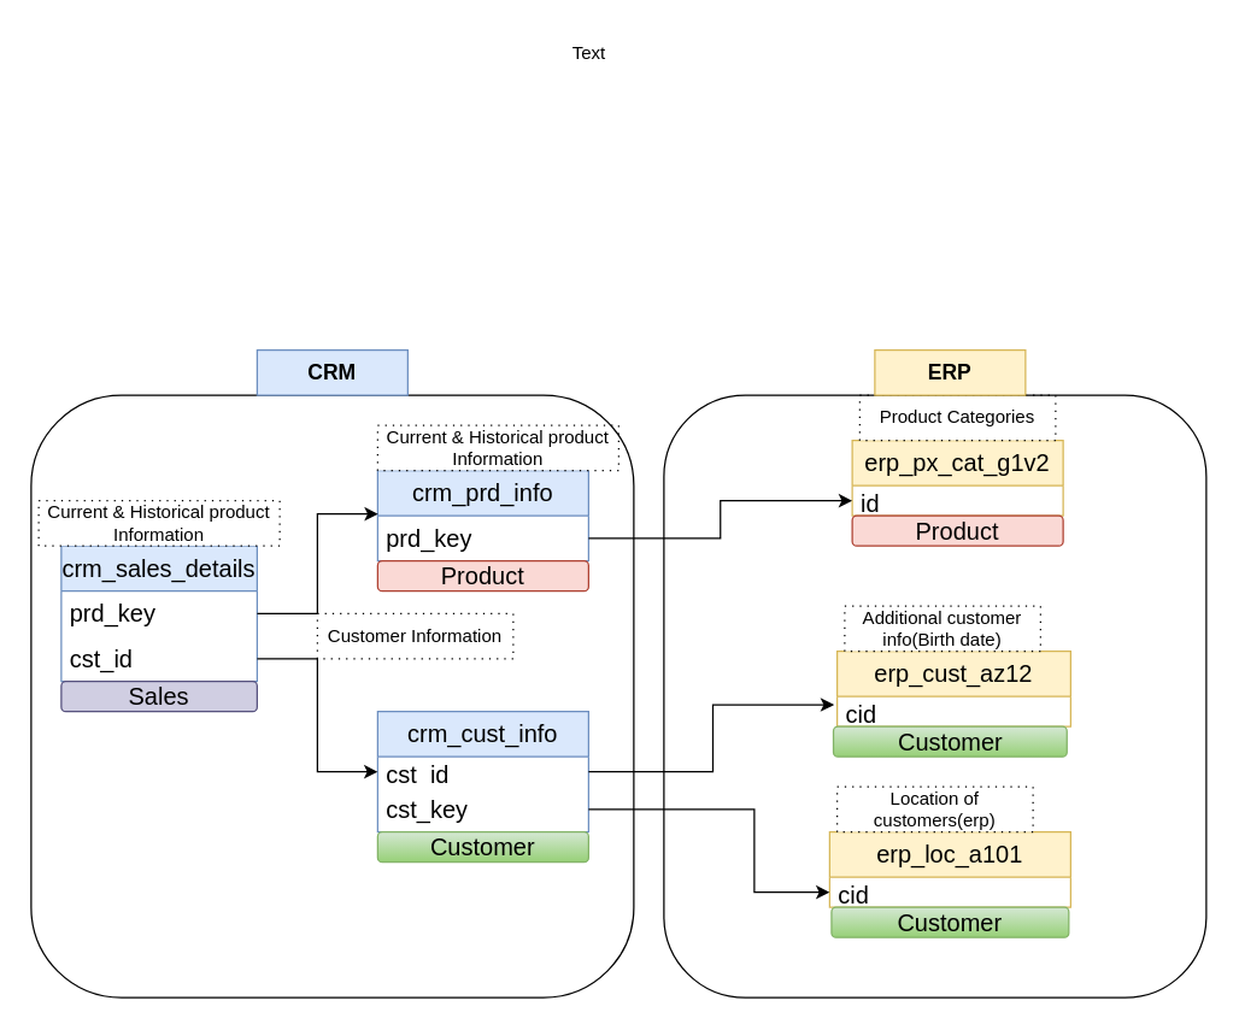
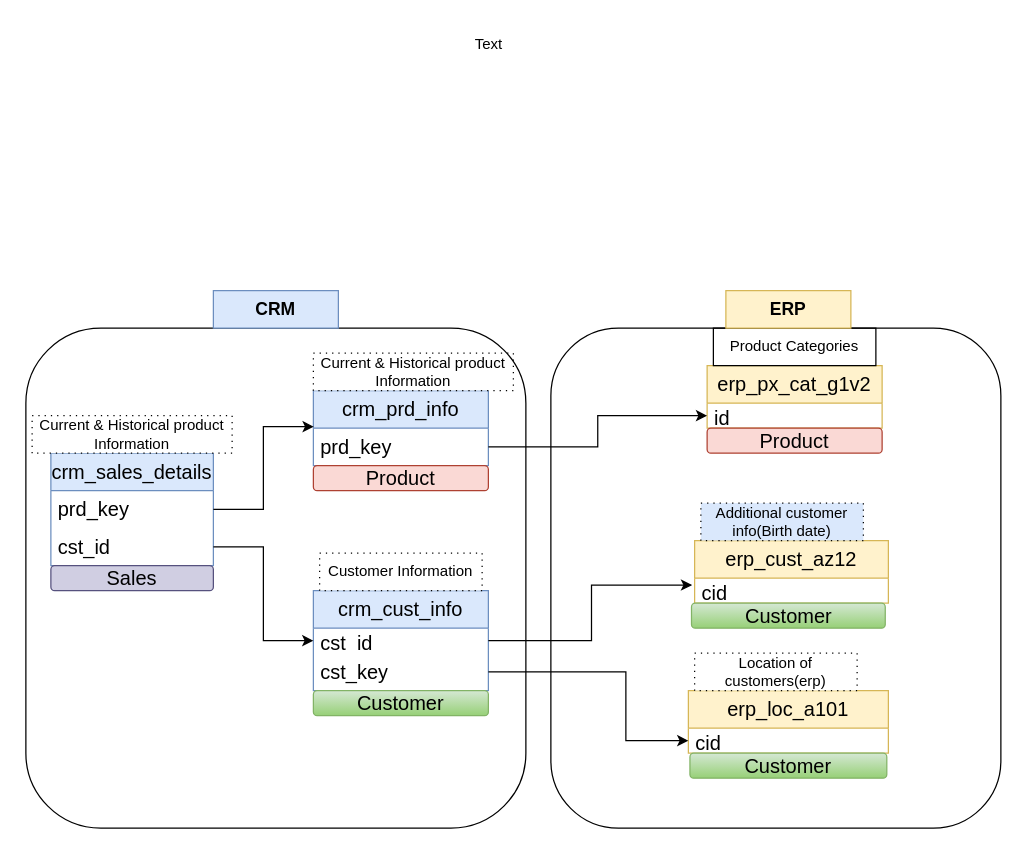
  <mxCell id="0" />
  <mxCell id="1" parent="0" />
  <mxCell id="2" value="crm_cust_info" style="swimlane;fontStyle=0;childLayout=stackLayout;horizontal=1;startSize=30;horizontalStack=0;resizeParent=1;resizeParentMax=0;resizeLast=0;collapsible=1;marginBottom=0;whiteSpace=wrap;html=1;fillColor=#dae8fc;strokeColor=#6c8ebf;fontSize=16;" vertex="1" parent="1"><mxGeometry x="250" y="472" width="140" height="80" as="geometry" /></mxCell>
  <mxCell id="3" value="cst_id" style="text;strokeColor=none;fillColor=none;align=left;verticalAlign=middle;spacingLeft=4;spacingRight=4;overflow=hidden;points=[[0,0.5],[1,0.5]];portConstraint=eastwest;rotatable=0;whiteSpace=wrap;html=1;fontSize=16;" vertex="1" parent="2"><mxGeometry y="30" width="140" height="20" as="geometry" /></mxCell>
  <mxCell id="4" value="cst_key" style="text;strokeColor=none;fillColor=none;align=left;verticalAlign=middle;spacingLeft=4;spacingRight=4;overflow=hidden;points=[[0,0.5],[1,0.5]];portConstraint=eastwest;rotatable=0;whiteSpace=wrap;html=1;fontSize=16;" vertex="1" parent="2"><mxGeometry y="50" width="140" height="30" as="geometry" /></mxCell>
- <mxCell id="5" value="Customer Information" style="rounded=0;whiteSpace=wrap;html=1;dashed=1;dashPattern=1 4;" vertex="1" parent="1"><mxGeometry x="210" y="407" width="130" height="30" as="geometry" /></mxCell>
+ <mxCell id="5" value="Customer Information" style="rounded=0;whiteSpace=wrap;html=1;dashed=1;dashPattern=1 4;" vertex="1" parent="1"><mxGeometry x="255" y="442" width="130" height="30" as="geometry" /></mxCell>
  <mxCell id="6" value="crm_prd_info" style="swimlane;fontStyle=0;childLayout=stackLayout;horizontal=1;startSize=30;horizontalStack=0;resizeParent=1;resizeParentMax=0;resizeLast=0;collapsible=1;marginBottom=0;whiteSpace=wrap;html=1;fillColor=#dae8fc;strokeColor=#6c8ebf;fontSize=16;" vertex="1" parent="1"><mxGeometry x="250" y="312" width="140" height="60" as="geometry" /></mxCell>
  <mxCell id="7" value="prd_key" style="text;strokeColor=none;fillColor=none;align=left;verticalAlign=middle;spacingLeft=4;spacingRight=4;overflow=hidden;points=[[0,0.5],[1,0.5]];portConstraint=eastwest;rotatable=0;whiteSpace=wrap;html=1;fontSize=16;" vertex="1" parent="6"><mxGeometry y="30" width="140" height="30" as="geometry" /></mxCell>
  <mxCell id="8" value="Current &amp;amp; Historical product Information" style="rounded=0;whiteSpace=wrap;html=1;dashed=1;dashPattern=1 4;" vertex="1" parent="1"><mxGeometry x="250" y="282" width="160" height="30" as="geometry" /></mxCell>
  <mxCell id="9" value="crm_sales_details" style="swimlane;fontStyle=0;childLayout=stackLayout;horizontal=1;startSize=30;horizontalStack=0;resizeParent=1;resizeParentMax=0;resizeLast=0;collapsible=1;marginBottom=0;whiteSpace=wrap;html=1;fillColor=#dae8fc;strokeColor=#6c8ebf;fontSize=16;" vertex="1" parent="1"><mxGeometry x="40" y="362" width="130" height="90" as="geometry" /></mxCell>
  <mxCell id="10" value="prd_key" style="text;strokeColor=none;fillColor=none;align=left;verticalAlign=middle;spacingLeft=4;spacingRight=4;overflow=hidden;points=[[0,0.5],[1,0.5]];portConstraint=eastwest;rotatable=0;whiteSpace=wrap;html=1;fontSize=16;" vertex="1" parent="9"><mxGeometry y="30" width="130" height="30" as="geometry" /></mxCell>
  <mxCell id="11" value="cst_id" style="text;strokeColor=none;fillColor=none;align=left;verticalAlign=middle;spacingLeft=4;spacingRight=4;overflow=hidden;points=[[0,0.5],[1,0.5]];portConstraint=eastwest;rotatable=0;whiteSpace=wrap;html=1;fontSize=16;" vertex="1" parent="9"><mxGeometry y="60" width="130" height="30" as="geometry" /></mxCell>
  <mxCell id="12" value="Current &amp;amp; Historical product Information" style="rounded=0;whiteSpace=wrap;html=1;dashed=1;dashPattern=1 4;" vertex="1" parent="1"><mxGeometry x="25" y="332" width="160" height="30" as="geometry" /></mxCell>
  <mxCell id="13" value="erp_cust_az12" style="swimlane;fontStyle=0;childLayout=stackLayout;horizontal=1;startSize=30;horizontalStack=0;resizeParent=1;resizeParentMax=0;resizeLast=0;collapsible=1;marginBottom=0;whiteSpace=wrap;html=1;fillColor=#fff2cc;strokeColor=#d6b656;fontSize=16;" vertex="1" parent="1"><mxGeometry x="555" y="432" width="155" height="50" as="geometry" /></mxCell>
  <mxCell id="14" value="cid" style="text;strokeColor=none;fillColor=none;align=left;verticalAlign=middle;spacingLeft=4;spacingRight=4;overflow=hidden;points=[[0,0.5],[1,0.5]];portConstraint=eastwest;rotatable=0;whiteSpace=wrap;html=1;fontSize=16;" vertex="1" parent="13"><mxGeometry y="30" width="155" height="20" as="geometry" /></mxCell>
- <mxCell id="15" value="Additional customer info(Birth date)" style="rounded=0;whiteSpace=wrap;html=1;dashed=1;dashPattern=1 4;" vertex="1" parent="1"><mxGeometry x="560" y="402" width="130" height="30" as="geometry" /></mxCell>
+ <mxCell id="15" value="Additional customer info(Birth date)" style="rounded=0;whiteSpace=wrap;html=1;dashed=1;dashPattern=1 4;fillColor=#dae8fc;" vertex="1" parent="1"><mxGeometry x="560" y="402" width="130" height="30" as="geometry" /></mxCell>
  <mxCell id="16" value="Text" style="text;html=1;align=center;verticalAlign=middle;resizable=0;points=[];autosize=1;strokeColor=none;fillColor=none;" vertex="1" parent="1"><mxGeometry x="365" y="20" width="50" height="30" as="geometry" /></mxCell>
  <mxCell id="17" value="erp_loc_a101" style="swimlane;fontStyle=0;childLayout=stackLayout;horizontal=1;startSize=30;horizontalStack=0;resizeParent=1;resizeParentMax=0;resizeLast=0;collapsible=1;marginBottom=0;whiteSpace=wrap;html=1;fillColor=#fff2cc;strokeColor=#d6b656;fontSize=16;" vertex="1" parent="1"><mxGeometry x="550" y="552" width="160" height="50" as="geometry" /></mxCell>
  <mxCell id="18" value="cid" style="text;strokeColor=none;fillColor=none;align=left;verticalAlign=middle;spacingLeft=4;spacingRight=4;overflow=hidden;points=[[0,0.5],[1,0.5]];portConstraint=eastwest;rotatable=0;whiteSpace=wrap;html=1;fontSize=16;" vertex="1" parent="17"><mxGeometry y="30" width="160" height="20" as="geometry" /></mxCell>
  <mxCell id="19" value="Location of customers(erp)" style="rounded=0;whiteSpace=wrap;html=1;dashed=1;dashPattern=1 4;" vertex="1" parent="1"><mxGeometry x="555" y="522" width="130" height="30" as="geometry" /></mxCell>
  <mxCell id="20" value="erp_px_cat_g1v2" style="swimlane;fontStyle=0;childLayout=stackLayout;horizontal=1;startSize=30;horizontalStack=0;resizeParent=1;resizeParentMax=0;resizeLast=0;collapsible=1;marginBottom=0;whiteSpace=wrap;html=1;fillColor=#fff2cc;strokeColor=#d6b656;fontSize=16;" vertex="1" parent="1"><mxGeometry x="565" y="292" width="140" height="50" as="geometry" /></mxCell>
  <mxCell id="21" value="id" style="text;strokeColor=none;fillColor=none;align=left;verticalAlign=middle;spacingLeft=4;spacingRight=4;overflow=hidden;points=[[0,0.5],[1,0.5]];portConstraint=eastwest;rotatable=0;whiteSpace=wrap;html=1;fontSize=16;" vertex="1" parent="20"><mxGeometry y="30" width="140" height="20" as="geometry" /></mxCell>
  <mxCell id="22" style="edgeStyle=orthogonalEdgeStyle;rounded=0;orthogonalLoop=1;jettySize=auto;html=1;entryX=0;entryY=0.5;entryDx=0;entryDy=0;" edge="1" parent="1" source="7" target="21"><mxGeometry relative="1" as="geometry"><mxPoint x="500" y="302" as="targetPoint" /></mxGeometry></mxCell>
  <mxCell id="23" style="edgeStyle=orthogonalEdgeStyle;rounded=0;orthogonalLoop=1;jettySize=auto;html=1;exitX=1;exitY=0.5;exitDx=0;exitDy=0;entryX=-0.013;entryY=0.278;entryDx=0;entryDy=0;entryPerimeter=0;" edge="1" parent="1" source="3" target="14"><mxGeometry relative="1" as="geometry"><mxPoint x="510" y="462" as="targetPoint" /></mxGeometry></mxCell>
  <mxCell id="24" style="edgeStyle=orthogonalEdgeStyle;rounded=0;orthogonalLoop=1;jettySize=auto;html=1;entryX=0;entryY=0.5;entryDx=0;entryDy=0;" edge="1" parent="1" source="4" target="18"><mxGeometry relative="1" as="geometry"><mxPoint x="500" y="592" as="targetPoint" /><Array as="points"><mxPoint x="500" y="537" /><mxPoint x="500" y="592" /><mxPoint x="550" y="592" /></Array></mxGeometry></mxCell>
- <mxCell id="25" value="Product Categories" style="rounded=0;whiteSpace=wrap;html=1;dashed=1;dashPattern=1 4;" vertex="1" parent="1"><mxGeometry x="570" y="262" width="130" height="30" as="geometry" /></mxCell>
+ <mxCell id="25" value="Product Categories" style="rounded=0;whiteSpace=wrap;html=1;dashed=0;dashPattern=1 4;" vertex="1" parent="1"><mxGeometry x="570" y="262" width="130" height="30" as="geometry" /></mxCell>
  <mxCell id="26" value="" style="rounded=1;whiteSpace=wrap;html=1;fillColor=none;" vertex="1" parent="1"><mxGeometry x="20" y="262" width="400" height="400" as="geometry" /></mxCell>
  <mxCell id="27" value="" style="rounded=1;whiteSpace=wrap;html=1;fillColor=none;" vertex="1" parent="1"><mxGeometry x="440" y="262" width="360" height="400" as="geometry" /></mxCell>
  <mxCell id="28" style="edgeStyle=orthogonalEdgeStyle;rounded=0;orthogonalLoop=1;jettySize=auto;html=1;exitX=1;exitY=0.5;exitDx=0;exitDy=0;entryX=0.002;entryY=-0.04;entryDx=0;entryDy=0;entryPerimeter=0;" edge="1" parent="1" source="10" target="7"><mxGeometry relative="1" as="geometry" /></mxCell>
  <mxCell id="29" style="edgeStyle=orthogonalEdgeStyle;rounded=0;orthogonalLoop=1;jettySize=auto;html=1;entryX=0;entryY=0.5;entryDx=0;entryDy=0;" edge="1" parent="1" source="11" target="3"><mxGeometry relative="1" as="geometry" /></mxCell>
  <mxCell id="30" value="CRM" style="text;html=1;align=center;verticalAlign=middle;whiteSpace=wrap;rounded=0;fillColor=#dae8fc;strokeColor=#6c8ebf;fontStyle=1;fontSize=14;" vertex="1" parent="1"><mxGeometry x="170" y="232" width="100" height="30" as="geometry" /></mxCell>
  <mxCell id="31" value="ERP" style="text;html=1;align=center;verticalAlign=middle;whiteSpace=wrap;rounded=0;fillColor=#fff2cc;strokeColor=#d6b656;fontStyle=1;fontSize=14;" vertex="1" parent="1"><mxGeometry x="580" y="232" width="100" height="30" as="geometry" /></mxCell>
  <mxCell id="32" value="Product" style="rounded=1;align=center;fillColor=#fad9d5;strokeColor=#ae4132;html=1;whiteSpace=wrap;fontSize=16;" vertex="1" parent="1"><mxGeometry x="250" y="372" width="140" height="20" as="geometry" /></mxCell>
  <mxCell id="33" value="Product" style="rounded=1;align=center;fillColor=#fad9d5;strokeColor=#ae4132;html=1;whiteSpace=wrap;fontSize=16;" vertex="1" parent="1"><mxGeometry x="565" y="342" width="140" height="20" as="geometry" /></mxCell>
  <mxCell id="34" value="Sales" style="rounded=1;align=center;fillColor=#d0cee2;strokeColor=#56517e;html=1;whiteSpace=wrap;fontSize=16;" vertex="1" parent="1"><mxGeometry x="40" y="452" width="130" height="20" as="geometry" /></mxCell>
  <mxCell id="35" value="Customer" style="rounded=1;align=center;fillColor=#d5e8d4;strokeColor=#82b366;html=1;whiteSpace=wrap;fontSize=16;gradientColor=#97d077;" vertex="1" parent="1"><mxGeometry x="250" y="552" width="140" height="20" as="geometry" /></mxCell>
  <mxCell id="36" value="Customer" style="rounded=1;align=center;fillColor=#d5e8d4;strokeColor=#82b366;html=1;whiteSpace=wrap;fontSize=16;gradientColor=#97d077;" vertex="1" parent="1"><mxGeometry x="552.5" y="482" width="155" height="20" as="geometry" /></mxCell>
  <mxCell id="37" value="Customer" style="rounded=1;align=center;fillColor=#d5e8d4;strokeColor=#82b366;html=1;whiteSpace=wrap;fontSize=16;gradientColor=#97d077;" vertex="1" parent="1"><mxGeometry x="551.25" y="602" width="157.5" height="20" as="geometry" /></mxCell>
  <mxCell id="38" style="edgeStyle=orthogonalEdgeStyle;rounded=0;orthogonalLoop=1;jettySize=auto;html=1;exitX=0.5;exitY=1;exitDx=0;exitDy=0;" edge="1" parent="1" source="27" target="27"><mxGeometry relative="1" as="geometry" /></mxCell>
